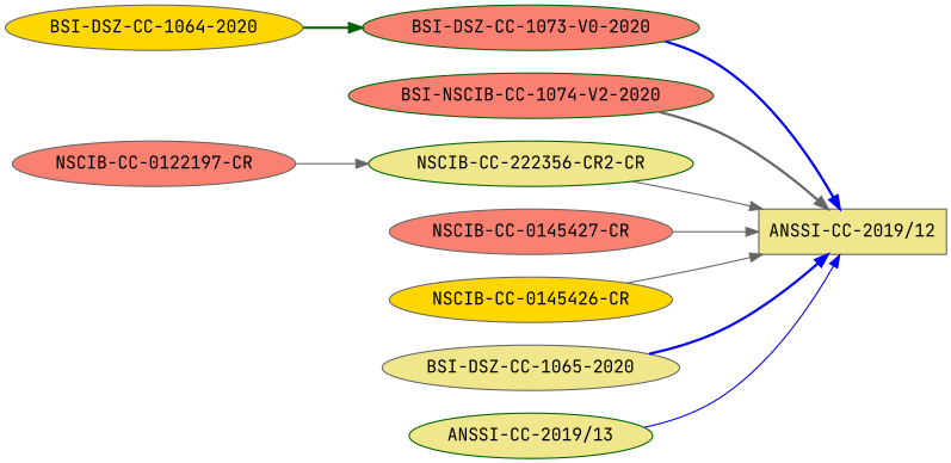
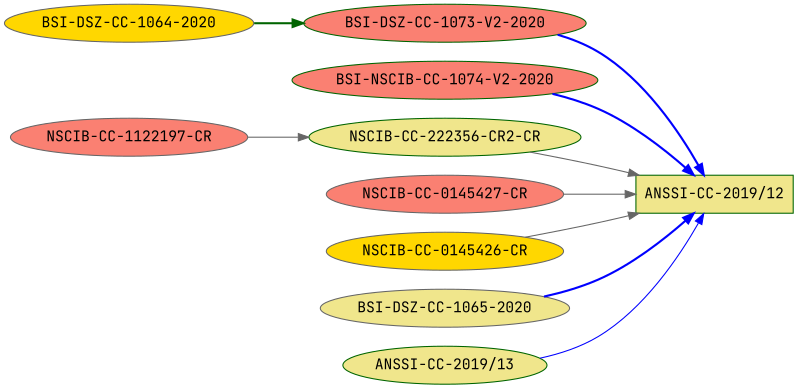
  digraph {
    fontname="JetBrains Mono"
    rankdir=LR
    node [color=darkgreen fillcolor=khaki fontname="JetBrains Mono" style=filled]
    edge [color=gray40 fontname="JetBrains Mono" style=solid]
-   n1 [color=gray40 label="ANSSI-CC-2019/12" shape=box]
+   n1 [label="ANSSI-CC-2019/12" shape=box]
    n2 [color=gray40 fillcolor=gold label="BSI-DSZ-CC-1064-2020"]
-   n3 [fillcolor=salmon label="BSI-DSZ-CC-1073-V0-2020"]
+   n3 [fillcolor=salmon label="BSI-DSZ-CC-1073-V2-2020"]
    n4 [fillcolor=salmon label="BSI-NSCIB-CC-1074-V2-2020"]
-   n5 [color=gray40 fillcolor=salmon label="NSCIB-CC-0122197-CR"]
+   n5 [color=gray40 fillcolor=salmon label="NSCIB-CC-1122197-CR"]
    n6 [label="NSCIB-CC-222356-CR2-CR"]
    n7 [color=gray40 fillcolor=salmon label="NSCIB-CC-0145427-CR"]
    n8 [color=gray40 fillcolor=gold label="NSCIB-CC-0145426-CR"]
    n9 [color=gray40 label="BSI-DSZ-CC-1065-2020"]
    n10 [label="ANSSI-CC-2019/13"]
    n2 -> n3 [color=darkgreen style=bold]
    n3 -> n1 [color=blue style=bold]
-   n4 -> n1 [style=bold]
+   n4 -> n1 [color=blue style=bold]
    n5 -> n6
    n6 -> n1
    n7 -> n1
    n8 -> n1
    n9 -> n1 [color=blue style=bold]
    n10 -> n1 [color=blue]
  }
